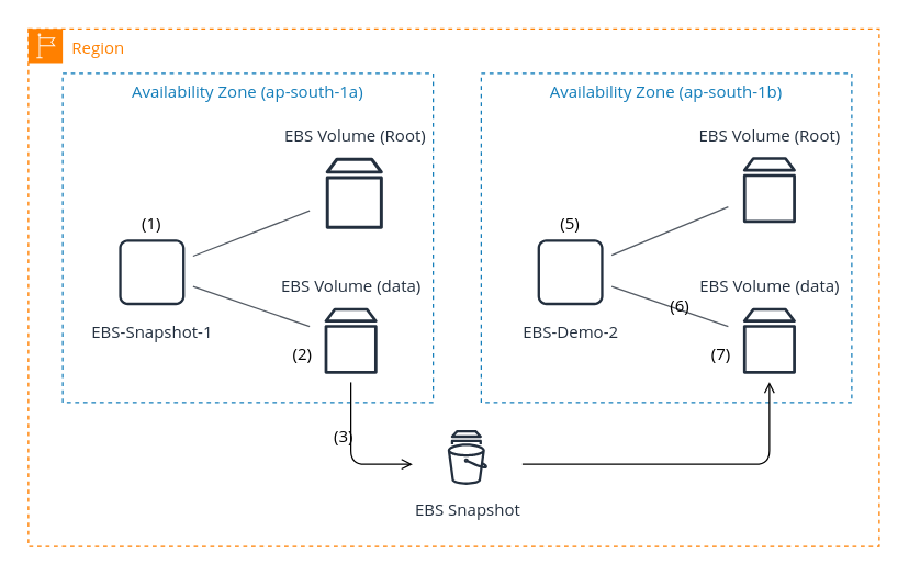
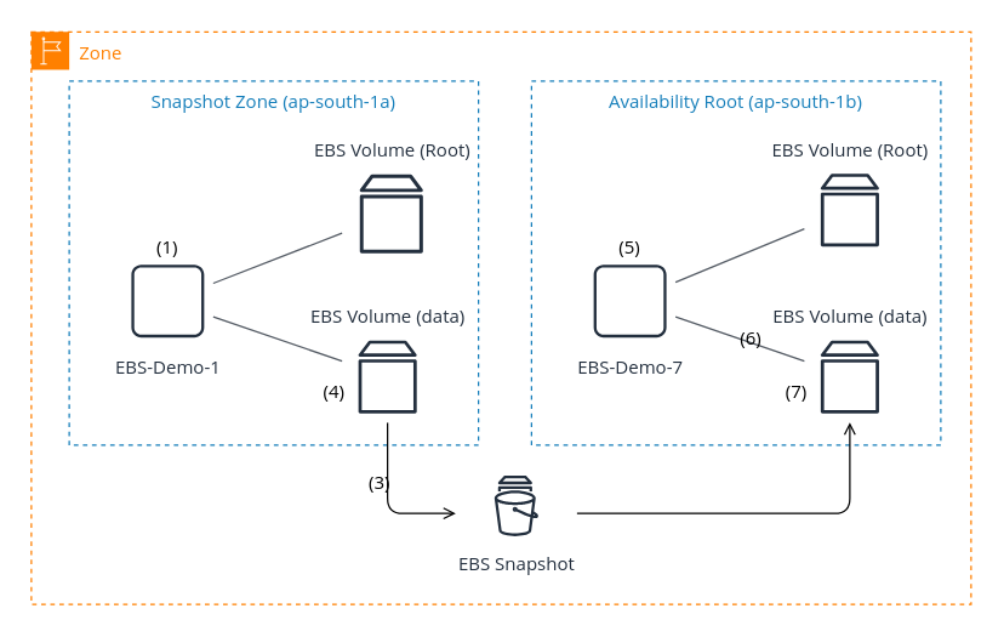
  <mxCell id="0" />
  <mxCell id="1" parent="0" />
- <mxCell id="2" value="Region" style="points=[[0,0],[0.25,0],[0.5,0],[0.75,0],[1,0],[1,0.25],[1,0.5],[1,0.75],[1,1],[0.75,1],[0.5,1],[0.25,1],[0,1],[0,0.75],[0,0.5],[0,0.25]];outlineConnect=0;gradientColor=none;html=1;whiteSpace=wrap;fontSize=12;fontStyle=0;shape=mxgraph.aws4.group;grIcon=mxgraph.aws4.group_region;fillColor=none;verticalAlign=top;align=left;spacingLeft=30;dashed=1;fontFamily=Open Sans;fontSource=https%3A%2F%2Ffonts.googleapis.com%2Fcss%3Ffamily%3DOpen%2BSans;fontColor=#FF8000;strokeColor=#FF8000;" vertex="1" parent="1"><mxGeometry x="20" y="20.5" width="620" height="377.5" as="geometry" /></mxCell>
- <mxCell id="3" value="Availability Zone (ap-south-1a)" style="fillColor=none;strokeColor=#147EBA;dashed=1;verticalAlign=top;fontStyle=0;fontColor=#147EBA;fontFamily=Open Sans;fontSource=https%3A%2F%2Ffonts.googleapis.com%2Fcss%3Ffamily%3DOpen%2BSans;fontSize=12;" vertex="1" parent="1"><mxGeometry x="45" y="53" width="270" height="240" as="geometry" /></mxCell>
+ <mxCell id="2" value="Zone" style="points=[[0,0],[0.25,0],[0.5,0],[0.75,0],[1,0],[1,0.25],[1,0.5],[1,0.75],[1,1],[0.75,1],[0.5,1],[0.25,1],[0,1],[0,0.75],[0,0.5],[0,0.25]];outlineConnect=0;gradientColor=none;html=1;whiteSpace=wrap;fontSize=12;fontStyle=0;shape=mxgraph.aws4.group;grIcon=mxgraph.aws4.group_region;fillColor=none;verticalAlign=top;align=left;spacingLeft=30;dashed=1;fontFamily=Open Sans;fontSource=https%3A%2F%2Ffonts.googleapis.com%2Fcss%3Ffamily%3DOpen%2BSans;fontColor=#FF8000;strokeColor=#FF8000;" vertex="1" parent="1"><mxGeometry x="20" y="20.5" width="620" height="377.5" as="geometry" /></mxCell>
+ <mxCell id="3" value="Snapshot Zone (ap-south-1a)" style="fillColor=none;strokeColor=#147EBA;dashed=1;verticalAlign=top;fontStyle=0;fontColor=#147EBA;fontFamily=Open Sans;fontSource=https%3A%2F%2Ffonts.googleapis.com%2Fcss%3Ffamily%3DOpen%2BSans;fontSize=12;" vertex="1" parent="1"><mxGeometry x="45" y="53" width="270" height="240" as="geometry" /></mxCell>
  <mxCell id="4" value="EBS Snapshot" style="outlineConnect=0;fontColor=#232F3E;gradientColor=none;strokeColor=#232F3E;fillColor=#ffffff;dashed=0;verticalLabelPosition=bottom;verticalAlign=top;align=center;html=1;fontSize=12;fontStyle=0;aspect=fixed;shape=mxgraph.aws4.resourceIcon;resIcon=mxgraph.aws4.snapshot;fontFamily=Open Sans;fontSource=https%3A%2F%2Ffonts.googleapis.com%2Fcss%3Ffamily%3DOpen%2BSans;" vertex="1" parent="1"><mxGeometry x="300" y="308" width="80" height="50" as="geometry" /></mxCell>
- <mxCell id="5" value="Availability Zone (ap-south-1b)" style="fillColor=none;strokeColor=#147EBA;dashed=1;verticalAlign=top;fontStyle=0;fontColor=#147EBA;fontFamily=Open Sans;fontSource=https%3A%2F%2Ffonts.googleapis.com%2Fcss%3Ffamily%3DOpen%2BSans;fontSize=12;" vertex="1" parent="1"><mxGeometry x="350" y="53" width="270" height="240" as="geometry" /></mxCell>
- <mxCell id="6" value="EBS-Demo-2" style="outlineConnect=0;fontColor=#232F3E;gradientColor=none;strokeColor=#232F3E;fillColor=#ffffff;dashed=0;verticalLabelPosition=bottom;verticalAlign=top;align=center;html=1;fontSize=12;fontStyle=0;aspect=fixed;shape=mxgraph.aws4.resourceIcon;resIcon=mxgraph.aws4.instance;fontFamily=Open Sans;fontSource=https%3A%2F%2Ffonts.googleapis.com%2Fcss%3Ffamily%3DOpen%2BSans;" vertex="1" parent="1"><mxGeometry x="385" y="168" width="60" height="60" as="geometry" /></mxCell>
+ <mxCell id="5" value="Availability Root (ap-south-1b)" style="fillColor=none;strokeColor=#147EBA;dashed=1;verticalAlign=top;fontStyle=0;fontColor=#147EBA;fontFamily=Open Sans;fontSource=https%3A%2F%2Ffonts.googleapis.com%2Fcss%3Ffamily%3DOpen%2BSans;fontSize=12;" vertex="1" parent="1"><mxGeometry x="350" y="53" width="270" height="240" as="geometry" /></mxCell>
+ <mxCell id="6" value="EBS-Demo-7" style="outlineConnect=0;fontColor=#232F3E;gradientColor=none;strokeColor=#232F3E;fillColor=#ffffff;dashed=0;verticalLabelPosition=bottom;verticalAlign=top;align=center;html=1;fontSize=12;fontStyle=0;aspect=fixed;shape=mxgraph.aws4.resourceIcon;resIcon=mxgraph.aws4.instance;fontFamily=Open Sans;fontSource=https%3A%2F%2Ffonts.googleapis.com%2Fcss%3Ffamily%3DOpen%2BSans;" vertex="1" parent="1"><mxGeometry x="385" y="168" width="60" height="60" as="geometry" /></mxCell>
  <mxCell id="7" value="EBS Volume (Root)" style="outlineConnect=0;fontColor=#232F3E;gradientColor=none;strokeColor=#232F3E;fillColor=#ffffff;dashed=0;verticalLabelPosition=top;verticalAlign=bottom;align=center;html=1;fontSize=12;fontStyle=0;aspect=fixed;shape=mxgraph.aws4.resourceIcon;resIcon=mxgraph.aws4.volume;fontFamily=Open Sans;fontSource=https%3A%2F%2Ffonts.googleapis.com%2Fcss%3Ffamily%3DOpen%2BSans;labelPosition=center;" vertex="1" parent="1"><mxGeometry x="530" y="108" width="60" height="60" as="geometry" /></mxCell>
  <mxCell id="8" value="EBS Volume (data)" style="outlineConnect=0;fontColor=#232F3E;gradientColor=none;strokeColor=#232F3E;fillColor=#ffffff;dashed=0;verticalLabelPosition=top;verticalAlign=bottom;align=center;html=1;fontSize=12;fontStyle=0;aspect=fixed;shape=mxgraph.aws4.resourceIcon;resIcon=mxgraph.aws4.volume;fontFamily=Open Sans;fontSource=https%3A%2F%2Ffonts.googleapis.com%2Fcss%3Ffamily%3DOpen%2BSans;labelPosition=center;" vertex="1" parent="1"><mxGeometry x="530" y="218" width="60" height="60" as="geometry" /></mxCell>
- <mxCell id="9" value="EBS-Snapshot-1" style="outlineConnect=0;fontColor=#232F3E;gradientColor=none;strokeColor=#232F3E;fillColor=#ffffff;dashed=0;verticalLabelPosition=bottom;verticalAlign=top;align=center;html=1;fontSize=12;fontStyle=0;aspect=fixed;shape=mxgraph.aws4.resourceIcon;resIcon=mxgraph.aws4.instance;fontFamily=Open Sans;fontSource=https%3A%2F%2Ffonts.googleapis.com%2Fcss%3Ffamily%3DOpen%2BSans;" vertex="1" parent="1"><mxGeometry x="80" y="168" width="60" height="60" as="geometry" /></mxCell>
+ <mxCell id="9" value="EBS-Demo-1" style="outlineConnect=0;fontColor=#232F3E;gradientColor=none;strokeColor=#232F3E;fillColor=#ffffff;dashed=0;verticalLabelPosition=bottom;verticalAlign=top;align=center;html=1;fontSize=12;fontStyle=0;aspect=fixed;shape=mxgraph.aws4.resourceIcon;resIcon=mxgraph.aws4.instance;fontFamily=Open Sans;fontSource=https%3A%2F%2Ffonts.googleapis.com%2Fcss%3Ffamily%3DOpen%2BSans;" vertex="1" parent="1"><mxGeometry x="80" y="168" width="60" height="60" as="geometry" /></mxCell>
  <mxCell id="10" value="EBS Volume (Root)" style="outlineConnect=0;fontColor=#232F3E;gradientColor=none;strokeColor=#232F3E;fillColor=#ffffff;dashed=0;verticalLabelPosition=top;verticalAlign=bottom;align=center;html=1;fontSize=12;fontStyle=0;aspect=fixed;shape=mxgraph.aws4.resourceIcon;resIcon=mxgraph.aws4.volume;fontFamily=Open Sans;fontSource=https%3A%2F%2Ffonts.googleapis.com%2Fcss%3Ffamily%3DOpen%2BSans;labelPosition=center;" vertex="1" parent="1"><mxGeometry x="225" y="108" width="65" height="65" as="geometry" /></mxCell>
  <mxCell id="11" value="" style="edgeStyle=orthogonalEdgeStyle;rounded=1;orthogonalLoop=1;jettySize=auto;html=1;startArrow=none;startFill=0;endArrow=open;endFill=0;fontFamily=Open Sans;fontSource=https%3A%2F%2Ffonts.googleapis.com%2Fcss%3Ffamily%3DOpen%2BSans;fontSize=12;" edge="1" parent="1" source="12" target="4"><mxGeometry relative="1" as="geometry"><mxPoint x="255" y="278" as="sourcePoint" /><Array as="points"><mxPoint x="255" y="338" /></Array></mxGeometry></mxCell>
  <mxCell id="12" value="EBS Volume (data)" style="outlineConnect=0;fontColor=#232F3E;gradientColor=none;strokeColor=#232F3E;fillColor=#ffffff;dashed=0;verticalLabelPosition=top;verticalAlign=bottom;align=center;html=1;fontSize=12;fontStyle=0;aspect=fixed;shape=mxgraph.aws4.resourceIcon;resIcon=mxgraph.aws4.volume;fontFamily=Open Sans;fontSource=https%3A%2F%2Ffonts.googleapis.com%2Fcss%3Ffamily%3DOpen%2BSans;labelPosition=center;" vertex="1" parent="1"><mxGeometry x="225" y="218" width="60" height="60" as="geometry" /></mxCell>
  <mxCell id="13" value="" style="html=1;endArrow=none;elbow=vertical;startArrow=none;startFill=0;strokeColor=#545B64;rounded=1;fontFamily=Open Sans;fontSource=https%3A%2F%2Ffonts.googleapis.com%2Fcss%3Ffamily%3DOpen%2BSans;fontSize=12;" edge="1" parent="1" source="10" target="9"><mxGeometry width="100" relative="1" as="geometry"><mxPoint x="140" y="203" as="sourcePoint" /><mxPoint x="240" y="203" as="targetPoint" /></mxGeometry></mxCell>
  <mxCell id="14" value="" style="html=1;endArrow=none;elbow=vertical;startArrow=none;startFill=0;strokeColor=#545B64;rounded=1;fontFamily=Open Sans;fontSource=https%3A%2F%2Ffonts.googleapis.com%2Fcss%3Ffamily%3DOpen%2BSans;fontSize=12;" edge="1" parent="1" source="12" target="9"><mxGeometry width="100" relative="1" as="geometry"><mxPoint x="235" y="160.414" as="sourcePoint" /><mxPoint x="150" y="195.586" as="targetPoint" /></mxGeometry></mxCell>
  <mxCell id="15" value="" style="html=1;endArrow=none;elbow=vertical;startArrow=none;startFill=0;strokeColor=#545B64;rounded=1;fontFamily=Open Sans;fontSource=https%3A%2F%2Ffonts.googleapis.com%2Fcss%3Ffamily%3DOpen%2BSans;fontSize=12;" edge="1" parent="1" source="7" target="6"><mxGeometry width="100" relative="1" as="geometry"><mxPoint x="245" y="160.414" as="sourcePoint" /><mxPoint x="160" y="195.586" as="targetPoint" /></mxGeometry></mxCell>
  <mxCell id="16" value="" style="html=1;endArrow=none;elbow=vertical;startArrow=none;startFill=0;strokeColor=#545B64;rounded=1;fontFamily=Open Sans;fontSource=https%3A%2F%2Ffonts.googleapis.com%2Fcss%3Ffamily%3DOpen%2BSans;fontSize=12;" edge="1" parent="1" source="8" target="6"><mxGeometry width="100" relative="1" as="geometry"><mxPoint x="245" y="247.655" as="sourcePoint" /><mxPoint x="160" y="218.345" as="targetPoint" /></mxGeometry></mxCell>
  <mxCell id="17" value="" style="edgeStyle=orthogonalEdgeStyle;rounded=1;orthogonalLoop=1;jettySize=auto;html=1;startArrow=none;startFill=0;endArrow=open;endFill=0;fontFamily=Open Sans;fontSource=https%3A%2F%2Ffonts.googleapis.com%2Fcss%3Ffamily%3DOpen%2BSans;fontSize=12;" edge="1" parent="1" source="4" target="8"><mxGeometry relative="1" as="geometry"><mxPoint x="265" y="288" as="sourcePoint" /><mxPoint x="550" y="278" as="targetPoint" /><Array as="points"><mxPoint x="560" y="338" /></Array></mxGeometry></mxCell>
  <mxCell id="18" value="&lt;span style=&quot;font-size: 12px&quot;&gt;(1)&lt;/span&gt;" style="text;html=1;strokeColor=none;fillColor=none;align=center;verticalAlign=middle;whiteSpace=wrap;rounded=0;fontFamily=Open Sans;fontSource=https%3A%2F%2Ffonts.googleapis.com%2Fcss%3Ffamily%3DOpen%2BSans;fontSize=12;" vertex="1" parent="1"><mxGeometry x="90" y="153" width="40" height="20" as="geometry" /></mxCell>
- <mxCell id="19" value="&lt;span style=&quot;font-size: 12px&quot;&gt;(2)&lt;/span&gt;" style="text;html=1;strokeColor=none;fillColor=none;align=center;verticalAlign=middle;whiteSpace=wrap;rounded=0;fontFamily=Open Sans;fontSource=https%3A%2F%2Ffonts.googleapis.com%2Fcss%3Ffamily%3DOpen%2BSans;fontSize=12;" vertex="1" parent="1"><mxGeometry x="200" y="248" width="40" height="20" as="geometry" /></mxCell>
+ <mxCell id="19" value="&lt;span style=&quot;font-size: 12px&quot;&gt;(4)&lt;/span&gt;" style="text;html=1;strokeColor=none;fillColor=none;align=center;verticalAlign=middle;whiteSpace=wrap;rounded=0;fontFamily=Open Sans;fontSource=https%3A%2F%2Ffonts.googleapis.com%2Fcss%3Ffamily%3DOpen%2BSans;fontSize=12;" vertex="1" parent="1"><mxGeometry x="200" y="248" width="40" height="20" as="geometry" /></mxCell>
  <mxCell id="20" value="&lt;span style=&quot;font-size: 12px&quot;&gt;(3)&lt;/span&gt;" style="text;html=1;strokeColor=none;fillColor=none;align=center;verticalAlign=middle;whiteSpace=wrap;rounded=0;fontFamily=Open Sans;fontSource=https%3A%2F%2Ffonts.googleapis.com%2Fcss%3Ffamily%3DOpen%2BSans;fontSize=12;" vertex="1" parent="1"><mxGeometry x="230" y="308" width="40" height="20" as="geometry" /></mxCell>
  <mxCell id="21" value="&lt;span style=&quot;font-size: 12px&quot;&gt;(5)&lt;/span&gt;" style="text;html=1;strokeColor=none;fillColor=none;align=center;verticalAlign=middle;whiteSpace=wrap;rounded=0;fontFamily=Open Sans;fontSource=https%3A%2F%2Ffonts.googleapis.com%2Fcss%3Ffamily%3DOpen%2BSans;fontSize=12;" vertex="1" parent="1"><mxGeometry x="395" y="153" width="40" height="20" as="geometry" /></mxCell>
  <mxCell id="22" value="&lt;span style=&quot;font-size: 12px&quot;&gt;(6)&lt;/span&gt;" style="text;html=1;strokeColor=none;fillColor=none;align=center;verticalAlign=middle;whiteSpace=wrap;rounded=0;fontFamily=Open Sans;fontSource=https%3A%2F%2Ffonts.googleapis.com%2Fcss%3Ffamily%3DOpen%2BSans;fontSize=12;" vertex="1" parent="1"><mxGeometry x="475" y="213" width="40" height="20" as="geometry" /></mxCell>
  <mxCell id="23" value="&lt;span style=&quot;font-size: 12px&quot;&gt;(7)&lt;/span&gt;" style="text;html=1;strokeColor=none;fillColor=none;align=center;verticalAlign=middle;whiteSpace=wrap;rounded=0;fontFamily=Open Sans;fontSource=https%3A%2F%2Ffonts.googleapis.com%2Fcss%3Ffamily%3DOpen%2BSans;fontSize=12;" vertex="1" parent="1"><mxGeometry x="505" y="248" width="40" height="20" as="geometry" /></mxCell>
